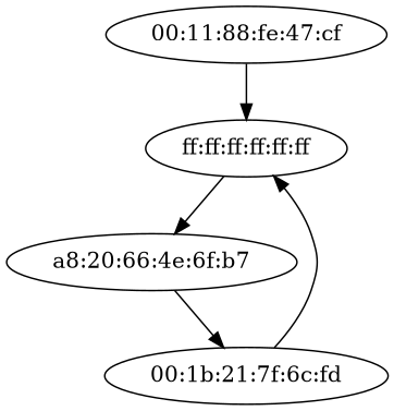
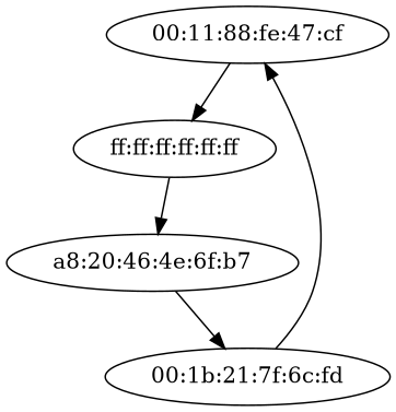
  digraph {
    n1 [label="00:11:88:fe:47:cf"]
    "ff:ff:ff:ff:ff:ff"
-   "a8:20:66:4e:6f:b7"
+   "a8:20:66:4e:6f:b7" [label="a8:20:46:4e:6f:b7"]
    "00:1b:21:7f:6c:fd"
    n1 -> "ff:ff:ff:ff:ff:ff"
    "ff:ff:ff:ff:ff:ff" -> "a8:20:66:4e:6f:b7"
    "a8:20:66:4e:6f:b7" -> "00:1b:21:7f:6c:fd"
-   "00:1b:21:7f:6c:fd" -> "ff:ff:ff:ff:ff:ff"
+   "00:1b:21:7f:6c:fd" -> n1
  }
